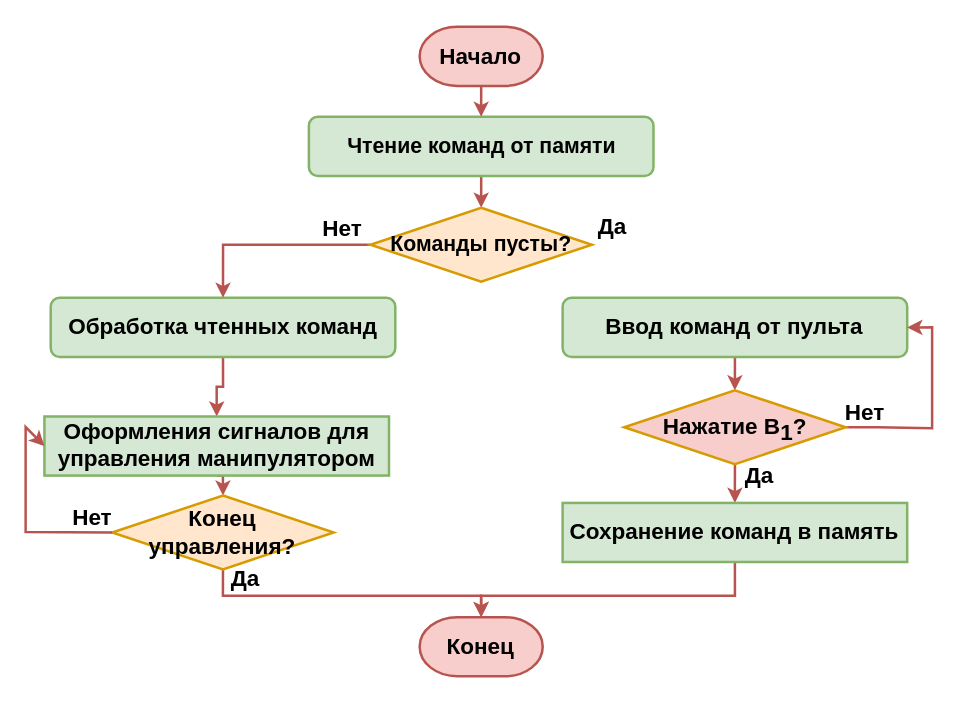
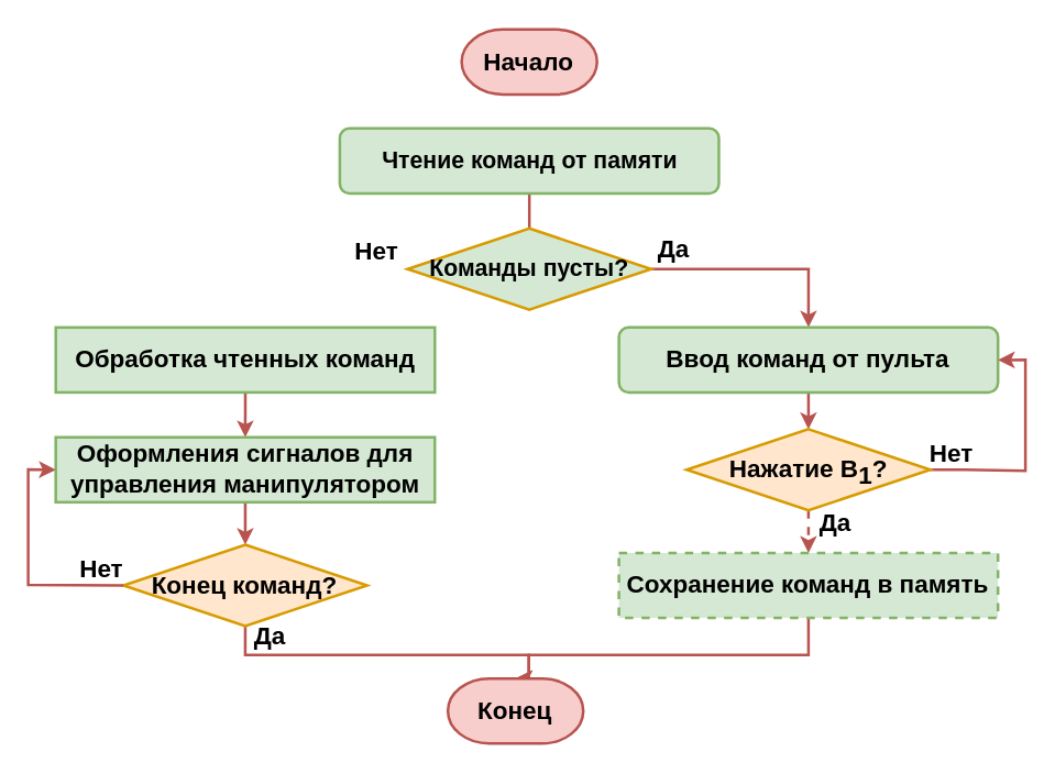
  <mxCell id="0" />
  <mxCell id="1" parent="0" />
- <mxCell id="2" style="edgeStyle=orthogonalEdgeStyle;rounded=0;orthogonalLoop=1;jettySize=auto;html=1;exitX=0.5;exitY=1;exitDx=0;exitDy=0;entryX=0.5;entryY=0;entryDx=0;entryDy=0;strokeWidth=2;fillColor=#f8cecc;strokeColor=#b85450;" parent="1" source="3" target="8" edge="1"><mxGeometry relative="1" as="geometry" /></mxCell>
+ <mxCell id="2" style="edgeStyle=orthogonalEdgeStyle;rounded=0;orthogonalLoop=1;jettySize=auto;html=1;exitX=0.5;exitY=1;exitDx=0;exitDy=0;entryX=0.5;entryY=0;entryDx=0;entryDy=0;strokeWidth=2;fillColor=#f8cecc;strokeColor=#b85450;endArrow=none;" parent="1" source="3" target="8" edge="1"><mxGeometry relative="1" as="geometry" /></mxCell>
  <mxCell id="3" value="Чтение команд от памяти" style="whiteSpace=wrap;html=1;fontStyle=1;fontSize=17;strokeWidth=2;fillColor=#d5e8d4;strokeColor=#82b366;rounded=1;" parent="1" vertex="1"><mxGeometry x="246.55" y="92.91" width="275.59" height="47.244" as="geometry" /></mxCell>
  <mxCell id="4" style="edgeStyle=orthogonalEdgeStyle;rounded=0;orthogonalLoop=1;jettySize=auto;html=1;exitX=0.5;exitY=1;exitDx=0;exitDy=0;entryX=0.5;entryY=0;entryDx=0;entryDy=0;strokeWidth=2;fillColor=#f8cecc;strokeColor=#b85450;" parent="1" source="5" target="17" edge="1"><mxGeometry relative="1" as="geometry" /></mxCell>
- <mxCell id="5" value="Обработка чтенных команд" style="whiteSpace=wrap;html=1;fontSize=18;fontStyle=1;strokeWidth=2;fillColor=#d5e8d4;strokeColor=#82b366;rounded=1;" parent="1" vertex="1"><mxGeometry x="40.06" y="237.7" width="275.59" height="47.244" as="geometry" /></mxCell>
- <mxCell id="7" style="edgeStyle=orthogonalEdgeStyle;rounded=0;orthogonalLoop=1;jettySize=auto;html=1;exitX=0;exitY=0.5;exitDx=0;exitDy=0;entryX=0.5;entryY=0;entryDx=0;entryDy=0;strokeWidth=2;fillColor=#f8cecc;strokeColor=#b85450;" parent="1" source="8" target="5" edge="1"><mxGeometry relative="1" as="geometry" /></mxCell>
- <mxCell id="8" value="Команды пусты?" style="rhombus;whiteSpace=wrap;html=1;fontSize=17;fontStyle=1;strokeWidth=2;fillColor=#ffe6cc;strokeColor=#d79b00;spacingBottom=-1;" parent="1" vertex="1"><mxGeometry x="295.76" y="165.65" width="177.165" height="59.055" as="geometry" /></mxCell>
+ <mxCell id="5" value="Обработка чтенных команд" style="rounded=0;whiteSpace=wrap;html=1;fontSize=18;fontStyle=1;strokeWidth=2;fillColor=#d5e8d4;strokeColor=#82b366;" parent="1" vertex="1"><mxGeometry x="40.06" y="237.7" width="275.59" height="47.244" as="geometry" /></mxCell>
+ <mxCell id="6" style="edgeStyle=orthogonalEdgeStyle;rounded=0;orthogonalLoop=1;jettySize=auto;html=1;exitX=1;exitY=0.5;exitDx=0;exitDy=0;entryX=0.5;entryY=0;entryDx=0;entryDy=0;strokeWidth=2;fillColor=#f8cecc;strokeColor=#b85450;" parent="1" source="8" target="10" edge="1"><mxGeometry relative="1" as="geometry" /></mxCell>
+ <mxCell id="8" value="Команды пусты?" style="rhombus;whiteSpace=wrap;html=1;fontSize=17;fontStyle=1;strokeWidth=2;fillColor=#d5e8d4;strokeColor=#d79b00;spacingBottom=-1;" parent="1" vertex="1"><mxGeometry x="295.76" y="165.65" width="177.165" height="59.055" as="geometry" /></mxCell>
  <mxCell id="9" style="edgeStyle=orthogonalEdgeStyle;rounded=0;orthogonalLoop=1;jettySize=auto;html=1;exitX=0.5;exitY=1;exitDx=0;exitDy=0;entryX=0.5;entryY=0;entryDx=0;entryDy=0;fillColor=#f8cecc;strokeColor=#b85450;strokeWidth=2;" parent="1" source="10" target="13" edge="1"><mxGeometry relative="1" as="geometry" /></mxCell>
  <mxCell id="10" value="Ввод команд от пульта" style="whiteSpace=wrap;html=1;fontSize=18;fontStyle=1;strokeWidth=2;fillColor=#d5e8d4;strokeColor=#82b366;rounded=1;" parent="1" vertex="1"><mxGeometry x="449.487" y="237.697" width="275.59" height="47.244" as="geometry" /></mxCell>
- <mxCell id="11" style="edgeStyle=orthogonalEdgeStyle;rounded=0;orthogonalLoop=1;jettySize=auto;html=1;exitX=0.5;exitY=1;exitDx=0;exitDy=0;entryX=0.5;entryY=0;entryDx=0;entryDy=0;strokeWidth=2;fillColor=#f8cecc;strokeColor=#b85450;" parent="1" source="13" target="15" edge="1"><mxGeometry relative="1" as="geometry" /></mxCell>
+ <mxCell id="11" style="edgeStyle=orthogonalEdgeStyle;rounded=0;orthogonalLoop=1;jettySize=auto;html=1;exitX=0.5;exitY=1;exitDx=0;exitDy=0;entryX=0.5;entryY=0;entryDx=0;entryDy=0;strokeWidth=2;fillColor=#f8cecc;strokeColor=#b85450;dashed=1;" parent="1" source="13" target="15" edge="1"><mxGeometry relative="1" as="geometry" /></mxCell>
  <mxCell id="12" style="edgeStyle=orthogonalEdgeStyle;rounded=0;orthogonalLoop=1;jettySize=auto;html=1;exitX=1;exitY=0.5;exitDx=0;exitDy=0;entryX=1;entryY=0.5;entryDx=0;entryDy=0;strokeWidth=2;fillColor=#f8cecc;strokeColor=#b85450;" parent="1" source="13" target="10" edge="1"><mxGeometry relative="1" as="geometry"><Array as="points"><mxPoint x="701" y="341" /><mxPoint x="745" y="342" /><mxPoint x="745" y="261" /></Array></mxGeometry></mxCell>
- <mxCell id="13" value="Нажатие В&lt;span style=&quot;font-size: 18px;&quot;&gt;&lt;sub style=&quot;font-size: 18px;&quot;&gt;1&lt;/sub&gt;?&lt;/span&gt;" style="rhombus;whiteSpace=wrap;html=1;fontSize=18;fontStyle=1;strokeWidth=2;fillColor=#f8cecc;strokeColor=#d79b00;spacing=0;spacingBottom=-5;" parent="1" vertex="1"><mxGeometry x="498.697" y="311.687" width="177.165" height="59.055" as="geometry" /></mxCell>
+ <mxCell id="13" value="Нажатие В&lt;span style=&quot;font-size: 18px;&quot;&gt;&lt;sub style=&quot;font-size: 18px;&quot;&gt;1&lt;/sub&gt;?&lt;/span&gt;" style="rhombus;whiteSpace=wrap;html=1;fontSize=18;fontStyle=1;strokeWidth=2;fillColor=#ffe6cc;strokeColor=#d79b00;spacing=0;spacingBottom=-5;" parent="1" vertex="1"><mxGeometry x="498.697" y="311.687" width="177.165" height="59.055" as="geometry" /></mxCell>
  <mxCell id="14" style="edgeStyle=orthogonalEdgeStyle;rounded=0;orthogonalLoop=1;jettySize=auto;html=1;exitX=0.5;exitY=1;exitDx=0;exitDy=0;entryX=0.5;entryY=0;entryDx=0;entryDy=0;entryPerimeter=0;strokeWidth=2;fillColor=#f8cecc;strokeColor=#b85450;" parent="1" source="15" target="28" edge="1"><mxGeometry relative="1" as="geometry"><Array as="points"><mxPoint x="587" y="476" /><mxPoint x="384" y="476" /></Array></mxGeometry></mxCell>
- <mxCell id="15" value="Сохранение команд в память" style="rounded=0;whiteSpace=wrap;html=1;fontSize=18;fontStyle=1;strokeWidth=2;fillColor=#d5e8d4;strokeColor=#82b366;" parent="1" vertex="1"><mxGeometry x="449.474" y="401.714" width="275.59" height="47.244" as="geometry" /></mxCell>
+ <mxCell id="15" value="Сохранение команд в память" style="rounded=0;whiteSpace=wrap;html=1;fontSize=18;fontStyle=1;strokeWidth=2;fillColor=#d5e8d4;strokeColor=#82b366;dashed=1;" parent="1" vertex="1"><mxGeometry x="449.474" y="401.714" width="275.59" height="47.244" as="geometry" /></mxCell>
  <mxCell id="16" style="edgeStyle=orthogonalEdgeStyle;rounded=0;orthogonalLoop=1;jettySize=auto;html=1;exitX=0.5;exitY=1;exitDx=0;exitDy=0;entryX=0.5;entryY=0;entryDx=0;entryDy=0;strokeWidth=2;fillColor=#f8cecc;strokeColor=#b85450;" parent="1" source="17" target="19" edge="1"><mxGeometry relative="1" as="geometry" /></mxCell>
- <mxCell id="17" value="Оформления сигналов для управления манипулятором" style="rounded=0;whiteSpace=wrap;html=1;fontSize=18;fontStyle=1;strokeWidth=2;fillColor=#d5e8d4;strokeColor=#82b366;" parent="1" vertex="1"><mxGeometry x="35.03" y="332.59" width="275.59" height="47.244" as="geometry" /></mxCell>
+ <mxCell id="17" value="Оформления сигналов для управления манипулятором" style="rounded=0;whiteSpace=wrap;html=1;fontSize=18;fontStyle=1;strokeWidth=2;fillColor=#d5e8d4;strokeColor=#82b366;" parent="1" vertex="1"><mxGeometry x="40.03" y="317.59" width="275.59" height="47.244" as="geometry" /></mxCell>
  <mxCell id="18" style="edgeStyle=orthogonalEdgeStyle;rounded=0;orthogonalLoop=1;jettySize=auto;html=1;exitX=0.5;exitY=1;exitDx=0;exitDy=0;entryX=0.5;entryY=0;entryDx=0;entryDy=0;entryPerimeter=0;strokeWidth=2;fillColor=#f8cecc;strokeColor=#b85450;" edge="1" parent="1" source="19" target="28"><mxGeometry relative="1" as="geometry"><Array as="points"><mxPoint x="178" y="476" /><mxPoint x="384" y="476" /></Array></mxGeometry></mxCell>
- <mxCell id="19" value="Конец управления?" style="rhombus;whiteSpace=wrap;html=1;fontSize=18;fontStyle=1;strokeWidth=2;fillColor=#ffe6cc;strokeColor=#d79b00;spacingBottom=-1;" parent="1" vertex="1"><mxGeometry x="89.244" y="395.804" width="177.165" height="59.055" as="geometry" /></mxCell>
+ <mxCell id="19" value="Конец команд?" style="rhombus;whiteSpace=wrap;html=1;fontSize=18;fontStyle=1;strokeWidth=2;fillColor=#ffe6cc;strokeColor=#d79b00;spacingBottom=-1;" parent="1" vertex="1"><mxGeometry x="89.244" y="395.804" width="177.165" height="59.055" as="geometry" /></mxCell>
  <mxCell id="20" value="Да" style="text;html=1;strokeColor=none;fillColor=none;align=center;verticalAlign=middle;whiteSpace=wrap;rounded=0;fontStyle=1;fontSize=18;" parent="1" vertex="1"><mxGeometry x="472.21" y="171.53" width="35.43" height="19.13" as="geometry" /></mxCell>
  <mxCell id="21" value="Нет" style="text;html=1;strokeColor=none;fillColor=none;align=center;verticalAlign=middle;whiteSpace=wrap;rounded=0;fontSize=18;fontStyle=1" parent="1" vertex="1"><mxGeometry x="255.97" y="173.53" width="35.43" height="19.13" as="geometry" /></mxCell>
  <mxCell id="22" value="Да" style="text;html=1;strokeColor=none;fillColor=none;align=center;verticalAlign=middle;whiteSpace=wrap;rounded=0;fontStyle=1;fontSize=18;" parent="1" vertex="1"><mxGeometry x="595.15" y="370.19" width="23.62" height="19.13" as="geometry" /></mxCell>
  <mxCell id="23" value="Да" style="text;html=1;strokeColor=none;fillColor=none;align=center;verticalAlign=middle;whiteSpace=wrap;rounded=0;fontStyle=1;fontSize=18;" parent="1" vertex="1"><mxGeometry x="181.83" y="453.3" width="27.55" height="19.13" as="geometry" /></mxCell>
  <mxCell id="24" value="Нет" style="text;html=1;strokeColor=none;fillColor=none;align=center;verticalAlign=middle;whiteSpace=wrap;rounded=0;fontSize=18;fontStyle=1" parent="1" vertex="1"><mxGeometry x="56.22" y="406.18" width="35.43" height="16.26" as="geometry" /></mxCell>
  <mxCell id="25" value="Нет" style="text;html=1;strokeColor=none;fillColor=none;align=center;verticalAlign=middle;whiteSpace=wrap;rounded=0;fontSize=18;fontStyle=1" parent="1" vertex="1"><mxGeometry x="673.534" y="320.874" width="35.43" height="19.13" as="geometry" /></mxCell>
- <mxCell id="26" style="edgeStyle=orthogonalEdgeStyle;rounded=0;orthogonalLoop=1;jettySize=auto;html=1;exitX=0.5;exitY=1;exitDx=0;exitDy=0;exitPerimeter=0;entryX=0.5;entryY=0;entryDx=0;entryDy=0;fillColor=#f8cecc;strokeColor=#b85450;strokeWidth=2;" parent="1" source="27" target="3" edge="1"><mxGeometry relative="1" as="geometry" /></mxCell>
  <mxCell id="27" value="&lt;b style=&quot;font-size: 18px;&quot;&gt;&lt;font style=&quot;font-size: 18px;&quot;&gt;Начало&lt;/font&gt;&lt;/b&gt;" style="strokeWidth=2;html=1;shape=mxgraph.flowchart.terminator;whiteSpace=wrap;fillColor=#f8cecc;strokeColor=#b85450;fontSize=18;" parent="1" vertex="1"><mxGeometry x="335.13" y="20.92" width="98.425" height="47.244" as="geometry" /></mxCell>
- <mxCell id="28" value="&lt;b style=&quot;font-size: 18px;&quot;&gt;&lt;font style=&quot;font-size: 18px;&quot;&gt;Конец&lt;/font&gt;&lt;/b&gt;" style="strokeWidth=2;html=1;shape=mxgraph.flowchart.terminator;whiteSpace=wrap;fillColor=#f8cecc;strokeColor=#b85450;fontSize=18;" parent="1" vertex="1"><mxGeometry x="335.137" y="493.107" width="98.425" height="47.244" as="geometry" /></mxCell>
+ <mxCell id="28" value="&lt;b style=&quot;font-size: 18px;&quot;&gt;&lt;font style=&quot;font-size: 18px;&quot;&gt;Конец&lt;/font&gt;&lt;/b&gt;" style="strokeWidth=2;html=1;shape=mxgraph.flowchart.terminator;whiteSpace=wrap;fillColor=#f8cecc;strokeColor=#b85450;fontSize=18;" parent="1" vertex="1"><mxGeometry x="325.137" y="493.107" width="98.425" height="47.244" as="geometry" /></mxCell>
  <mxCell id="29" value="" style="endArrow=classic;html=1;rounded=0;entryX=0;entryY=0.5;entryDx=0;entryDy=0;exitX=0;exitY=0.5;exitDx=0;exitDy=0;strokeWidth=2;fillColor=#f8cecc;strokeColor=#b85450;" parent="1" source="19" target="17" edge="1"><mxGeometry width="50" height="50" relative="1" as="geometry"><mxPoint x="166" y="376" as="sourcePoint" /><mxPoint x="216" y="326" as="targetPoint" /><Array as="points"><mxPoint x="20" y="425" /><mxPoint x="20" y="341" /></Array></mxGeometry></mxCell>
